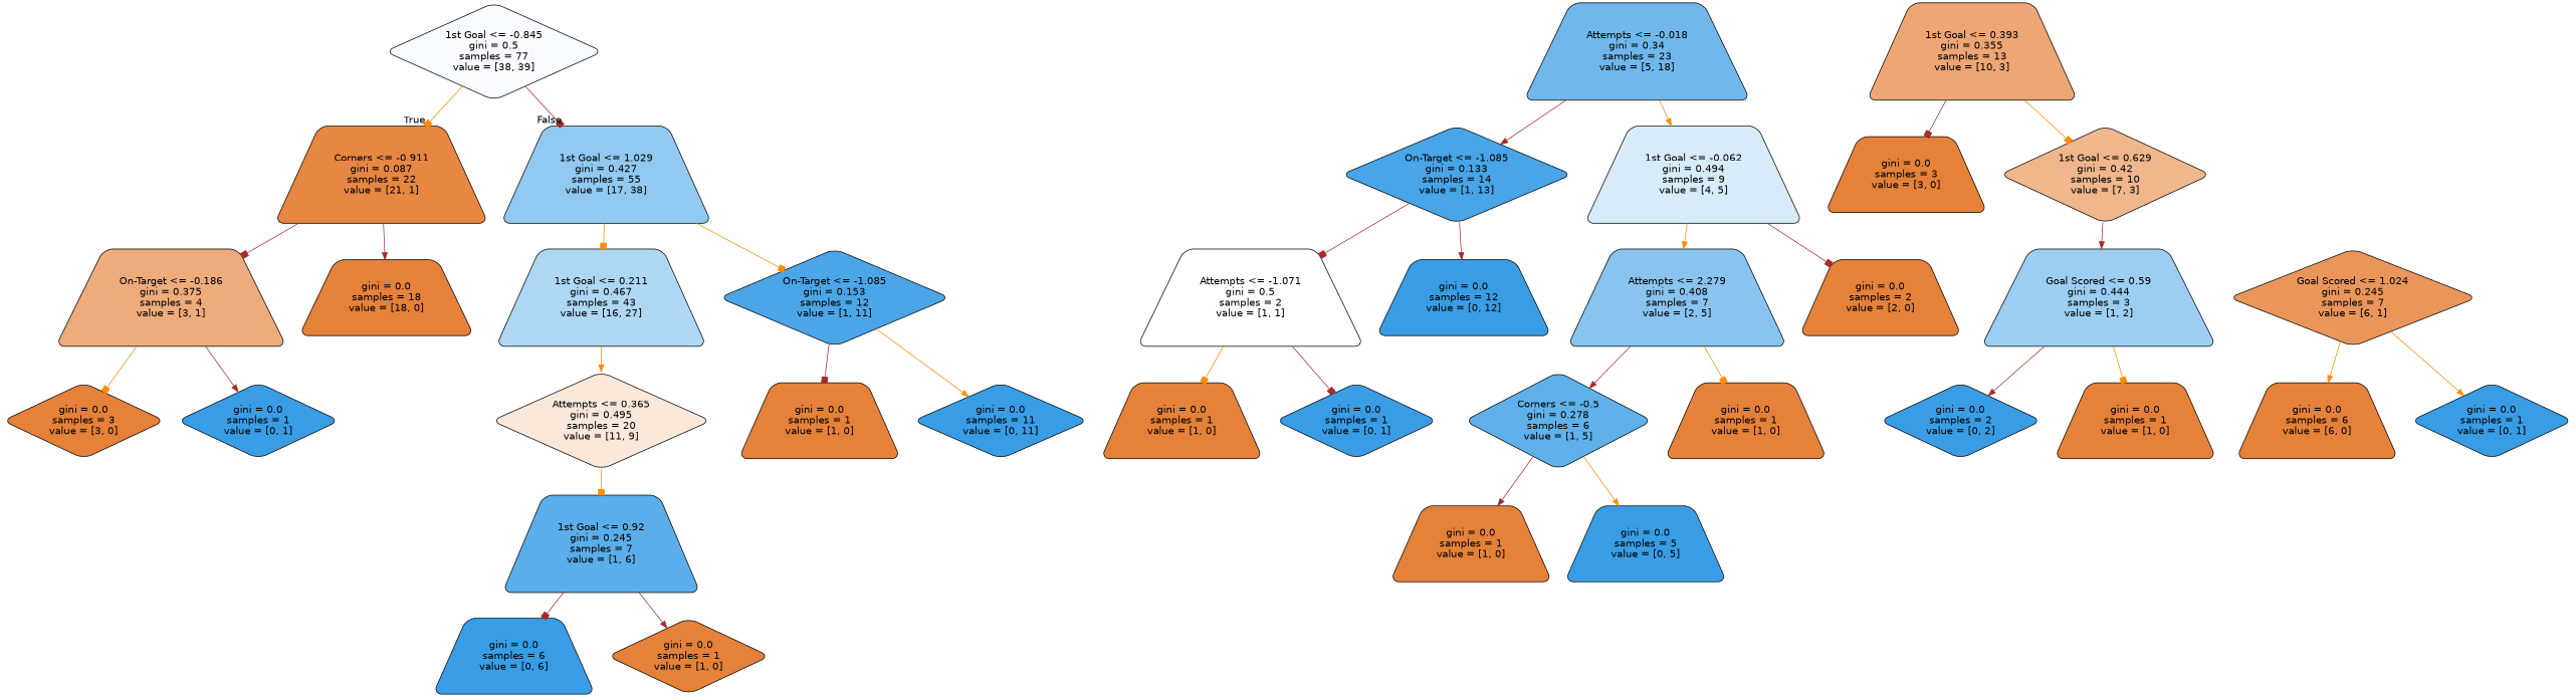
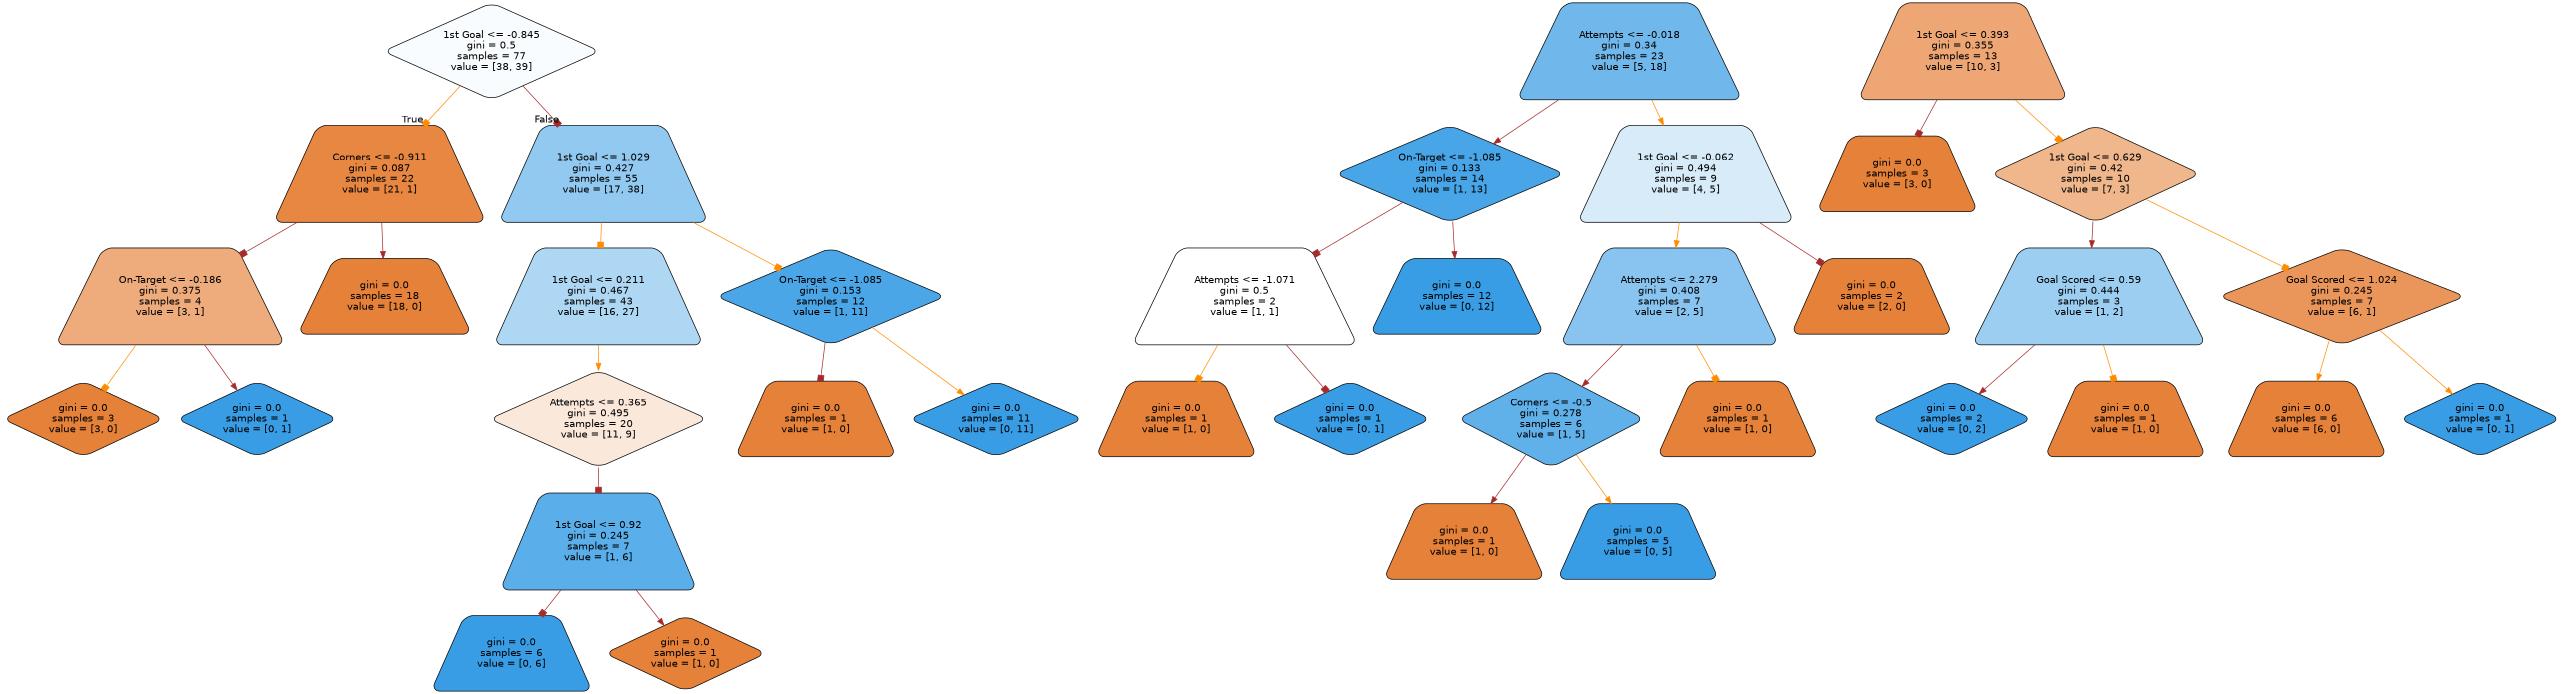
  digraph {
    node [color=black fillcolor="#e58139ff" fontname=helvetica shape=trapezium style="filled, rounded"]
    edge [arrowhead=box color=darkorange fontname=helvetica]
    n1 [fillcolor="#399de507" label="1st Goal <= -0.845\ngini = 0.5\nsamples = 77\nvalue = [38, 39]" shape=diamond]
    n2 [fillcolor="#e58139f3" label="Corners <= -0.911\ngini = 0.087\nsamples = 22\nvalue = [21, 1]"]
    n3 [fillcolor="#399de58d" label="1st Goal <= 1.029\ngini = 0.427\nsamples = 55\nvalue = [17, 38]"]
    n4 [fillcolor="#e58139aa" label="On-Target <= -0.186\ngini = 0.375\nsamples = 4\nvalue = [3, 1]"]
    n5 [label="gini = 0.0\nsamples = 18\nvalue = [18, 0]"]
    n6 [fillcolor="#399de568" label="1st Goal <= 0.211\ngini = 0.467\nsamples = 43\nvalue = [16, 27]"]
    n7 [fillcolor="#399de5e8" label="On-Target <= -1.085\ngini = 0.153\nsamples = 12\nvalue = [1, 11]" shape=diamond]
    n8 [label="gini = 0.0\nsamples = 3\nvalue = [3, 0]" shape=diamond]
    n9 [fillcolor="#399de5ff" label="gini = 0.0\nsamples = 1\nvalue = [0, 1]" shape=diamond]
    n10 [fillcolor="#e581392e" label="Attempts <= 0.365\ngini = 0.495\nsamples = 20\nvalue = [11, 9]" shape=diamond]
    n11 [label="gini = 0.0\nsamples = 1\nvalue = [1, 0]"]
    n12 [fillcolor="#399de5ff" label="gini = 0.0\nsamples = 11\nvalue = [0, 11]" shape=diamond]
    n13 [fillcolor="#399de5b8" label="Attempts <= -0.018\ngini = 0.34\nsamples = 23\nvalue = [5, 18]"]
    n14 [fillcolor="#399de5eb" label="On-Target <= -1.085\ngini = 0.133\nsamples = 14\nvalue = [1, 13]" shape=diamond]
    n15 [fillcolor="#399de533" label="1st Goal <= -0.062\ngini = 0.494\nsamples = 9\nvalue = [4, 5]"]
    n16 [fillcolor="#399de5d4" label="1st Goal <= 0.92\ngini = 0.245\nsamples = 7\nvalue = [1, 6]"]
    n17 [fillcolor="#e5813900" label="Attempts <= -1.071\ngini = 0.5\nsamples = 2\nvalue = [1, 1]"]
    n18 [fillcolor="#399de5ff" label="gini = 0.0\nsamples = 12\nvalue = [0, 12]"]
    n19 [fillcolor="#399de599" label="Attempts <= 2.279\ngini = 0.408\nsamples = 7\nvalue = [2, 5]"]
    n20 [label="gini = 0.0\nsamples = 2\nvalue = [2, 0]"]
    n21 [label="gini = 0.0\nsamples = 1\nvalue = [1, 0]"]
    n22 [fillcolor="#399de5ff" label="gini = 0.0\nsamples = 1\nvalue = [0, 1]" shape=diamond]
    n23 [fillcolor="#399de5cc" label="Corners <= -0.5\ngini = 0.278\nsamples = 6\nvalue = [1, 5]" shape=diamond]
    n24 [label="gini = 0.0\nsamples = 1\nvalue = [1, 0]"]
    n25 [label="gini = 0.0\nsamples = 1\nvalue = [1, 0]"]
    n26 [fillcolor="#399de5ff" label="gini = 0.0\nsamples = 5\nvalue = [0, 5]"]
    n27 [fillcolor="#e58139b3" label="1st Goal <= 0.393\ngini = 0.355\nsamples = 13\nvalue = [10, 3]"]
    n28 [label="gini = 0.0\nsamples = 3\nvalue = [3, 0]"]
    n29 [fillcolor="#e5813992" label="1st Goal <= 0.629\ngini = 0.42\nsamples = 10\nvalue = [7, 3]" shape=diamond]
    n30 [fillcolor="#399de5ff" label="gini = 0.0\nsamples = 6\nvalue = [0, 6]"]
    n31 [label="gini = 0.0\nsamples = 1\nvalue = [1, 0]" shape=diamond]
    n32 [fillcolor="#399de57f" label="Goal Scored <= 0.59\ngini = 0.444\nsamples = 3\nvalue = [1, 2]"]
    n33 [fillcolor="#e58139d4" label="Goal Scored <= 1.024\ngini = 0.245\nsamples = 7\nvalue = [6, 1]" shape=diamond]
    n34 [fillcolor="#399de5ff" label="gini = 0.0\nsamples = 2\nvalue = [0, 2]" shape=diamond]
    n35 [label="gini = 0.0\nsamples = 1\nvalue = [1, 0]"]
    n36 [label="gini = 0.0\nsamples = 6\nvalue = [6, 0]"]
    n37 [fillcolor="#399de5ff" label="gini = 0.0\nsamples = 1\nvalue = [0, 1]" shape=diamond]
    n1 -> n2 [headlabel=True labelangle=45 labeldistance=2.5]
    n1 -> n3 [color=brown headlabel=False labelangle=-45 labeldistance=2.5]
    n2 -> n4 [color=brown]
    n2 -> n5 [arrowhead=normal color=brown]
    n3 -> n6
    n3 -> n7
    n4 -> n8
    n4 -> n9 [arrowhead=normal color=brown]
    n6 -> n10 [arrowhead=normal]
    n7 -> n11 [color=brown]
    n7 -> n12 [arrowhead=normal]
-   n10 -> n16
+   n10 -> n16 [color=brown]
    n13 -> n14 [arrowhead=normal color=brown]
    n13 -> n15 [arrowhead=normal]
    n14 -> n17 [color=brown]
    n14 -> n18 [arrowhead=normal color=brown]
    n15 -> n19 [arrowhead=normal]
    n15 -> n20 [color=brown]
    n16 -> n30 [color=brown]
    n16 -> n31 [arrowhead=normal color=brown]
    n17 -> n21
    n17 -> n22 [color=brown]
    n19 -> n23 [arrowhead=normal color=brown]
    n19 -> n24
    n23 -> n25 [arrowhead=normal color=brown]
    n23 -> n26 [arrowhead=normal]
    n27 -> n28 [color=brown]
    n27 -> n29
    n29 -> n32 [arrowhead=normal color=brown]
+   n29 -> n33
    n32 -> n34 [arrowhead=normal color=brown]
    n32 -> n35
    n33 -> n36 [arrowhead=normal]
    n33 -> n37 [arrowhead=normal]
  }
